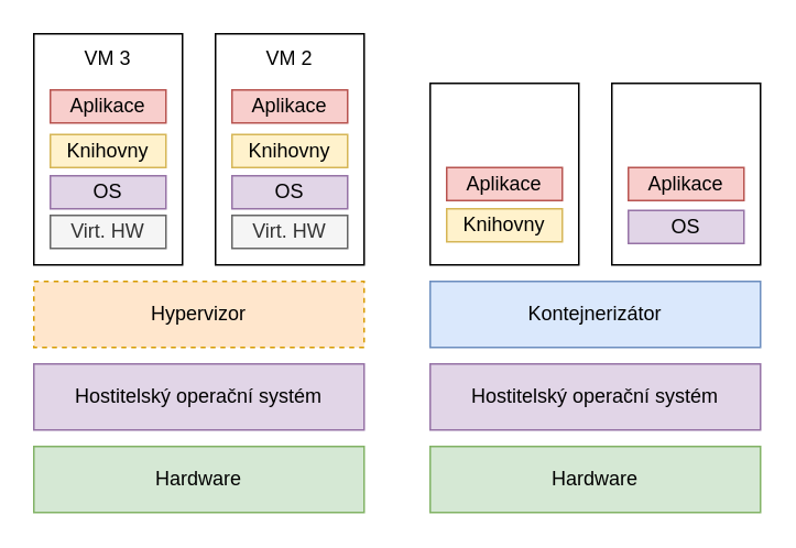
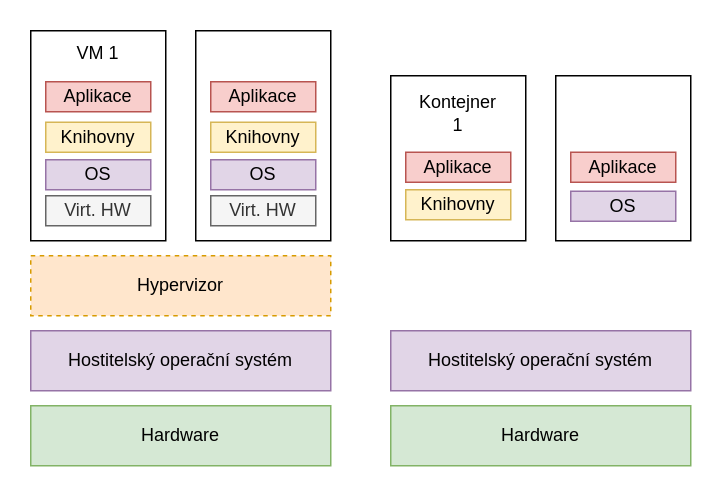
  <mxCell id="0" />
  <mxCell id="1" parent="0" />
  <mxCell id="2" value="Hostitelský&amp;nbsp;operační systém" style="rounded=0;whiteSpace=wrap;html=1;fillColor=#e1d5e7;strokeColor=#9673a6;" parent="1" vertex="1"><mxGeometry x="260" y="220" width="200" height="40" as="geometry" /></mxCell>
- <mxCell id="3" value="Kontejnerizátor" style="rounded=0;whiteSpace=wrap;html=1;fillColor=#dae8fc;strokeColor=#6c8ebf;" parent="1" vertex="1"><mxGeometry x="260" y="170" width="200" height="40" as="geometry" /></mxCell>
  <mxCell id="4" value="Hardware" style="rounded=0;whiteSpace=wrap;html=1;fillColor=#d5e8d4;strokeColor=#82b366;" parent="1" vertex="1"><mxGeometry x="260" y="270" width="200" height="40" as="geometry" /></mxCell>
  <mxCell id="5" value="Hostitelský operační systém" style="rounded=0;whiteSpace=wrap;html=1;fillColor=#e1d5e7;strokeColor=#9673a6;" vertex="1" parent="1"><mxGeometry x="20" y="220" width="200" height="40" as="geometry" /></mxCell>
  <mxCell id="6" value="Hypervizor" style="rounded=0;whiteSpace=wrap;html=1;fillColor=#ffe6cc;strokeColor=#d79b00;dashed=1;" vertex="1" parent="1"><mxGeometry x="20" y="170" width="200" height="40" as="geometry" /></mxCell>
  <mxCell id="7" value="Hardware" style="rounded=0;whiteSpace=wrap;html=1;fillColor=#d5e8d4;strokeColor=#82b366;" vertex="1" parent="1"><mxGeometry x="20" y="270" width="200" height="40" as="geometry" /></mxCell>
  <mxCell id="8" value="" style="rounded=0;whiteSpace=wrap;html=1;" vertex="1" parent="1"><mxGeometry x="20" y="20" width="90" height="140" as="geometry" /></mxCell>
  <mxCell id="9" value="Aplikace" style="rounded=0;whiteSpace=wrap;html=1;fillColor=#f8cecc;strokeColor=#b85450;" vertex="1" parent="1"><mxGeometry x="30" y="54" width="70" height="20" as="geometry" /></mxCell>
  <mxCell id="10" value="Knihovny" style="rounded=0;whiteSpace=wrap;html=1;fillColor=#fff2cc;strokeColor=#d6b656;" vertex="1" parent="1"><mxGeometry x="30" y="81" width="70" height="20" as="geometry" /></mxCell>
  <mxCell id="11" value="OS" style="rounded=0;whiteSpace=wrap;html=1;fillColor=#e1d5e7;strokeColor=#9673a6;" vertex="1" parent="1"><mxGeometry x="30" y="106" width="70" height="20" as="geometry" /></mxCell>
  <mxCell id="12" value="Virt. HW" style="rounded=0;whiteSpace=wrap;html=1;fillColor=#f5f5f5;fontColor=#333333;strokeColor=#666666;" vertex="1" parent="1"><mxGeometry x="30" y="130" width="70" height="20" as="geometry" /></mxCell>
- <mxCell id="13" value="VM 3" style="text;html=1;strokeColor=none;fillColor=none;align=center;verticalAlign=middle;whiteSpace=wrap;rounded=0;" vertex="1" parent="1"><mxGeometry x="35" y="20" width="60" height="30" as="geometry" /></mxCell>
+ <mxCell id="13" value="VM 1" style="text;html=1;strokeColor=none;fillColor=none;align=center;verticalAlign=middle;whiteSpace=wrap;rounded=0;" vertex="1" parent="1"><mxGeometry x="35" y="20" width="60" height="30" as="geometry" /></mxCell>
  <mxCell id="14" value="" style="rounded=0;whiteSpace=wrap;html=1;" vertex="1" parent="1"><mxGeometry x="130" y="20" width="90" height="140" as="geometry" /></mxCell>
  <mxCell id="15" value="Aplikace" style="rounded=0;whiteSpace=wrap;html=1;fillColor=#f8cecc;strokeColor=#b85450;" vertex="1" parent="1"><mxGeometry x="140" y="54" width="70" height="20" as="geometry" /></mxCell>
  <mxCell id="16" value="Knihovny" style="rounded=0;whiteSpace=wrap;html=1;fillColor=#fff2cc;strokeColor=#d6b656;" vertex="1" parent="1"><mxGeometry x="140" y="81" width="70" height="20" as="geometry" /></mxCell>
  <mxCell id="17" value="OS" style="rounded=0;whiteSpace=wrap;html=1;fillColor=#e1d5e7;strokeColor=#9673a6;" vertex="1" parent="1"><mxGeometry x="140" y="106" width="70" height="20" as="geometry" /></mxCell>
  <mxCell id="18" value="Virt. HW" style="rounded=0;whiteSpace=wrap;html=1;fillColor=#f5f5f5;fontColor=#333333;strokeColor=#666666;" vertex="1" parent="1"><mxGeometry x="140" y="130" width="70" height="20" as="geometry" /></mxCell>
- <mxCell id="19" value="VM 2" style="text;html=1;strokeColor=none;fillColor=none;align=center;verticalAlign=middle;whiteSpace=wrap;rounded=0;" vertex="1" parent="1"><mxGeometry x="145" y="20" width="60" height="30" as="geometry" /></mxCell>
  <mxCell id="20" value="" style="rounded=0;whiteSpace=wrap;html=1;" vertex="1" parent="1"><mxGeometry x="260" y="50" width="90" height="110" as="geometry" /></mxCell>
  <mxCell id="21" value="Aplikace" style="rounded=0;whiteSpace=wrap;html=1;fillColor=#f8cecc;strokeColor=#b85450;" vertex="1" parent="1"><mxGeometry x="270" y="101" width="70" height="20" as="geometry" /></mxCell>
  <mxCell id="22" value="Knihovny" style="rounded=0;whiteSpace=wrap;html=1;fillColor=#fff2cc;strokeColor=#d6b656;" vertex="1" parent="1"><mxGeometry x="270" y="126" width="70" height="20" as="geometry" /></mxCell>
  <mxCell id="23" value="" style="rounded=0;whiteSpace=wrap;html=1;" vertex="1" parent="1"><mxGeometry x="370" y="50" width="90" height="110" as="geometry" /></mxCell>
  <mxCell id="24" value="Aplikace" style="rounded=0;whiteSpace=wrap;html=1;fillColor=#f8cecc;strokeColor=#b85450;" vertex="1" parent="1"><mxGeometry x="380" y="101" width="70" height="20" as="geometry" /></mxCell>
  <mxCell id="25" value="OS" style="rounded=0;whiteSpace=wrap;html=1;fillColor=#e1d5e7;strokeColor=#9673a6;" vertex="1" parent="1"><mxGeometry x="380" y="127" width="70" height="20" as="geometry" /></mxCell>
+ <mxCell id="26" value="Kontejner 1" style="text;html=1;strokeColor=none;fillColor=none;align=center;verticalAlign=middle;whiteSpace=wrap;rounded=0;" vertex="1" parent="1"><mxGeometry x="275" y="60" width="60" height="30" as="geometry" /></mxCell>
